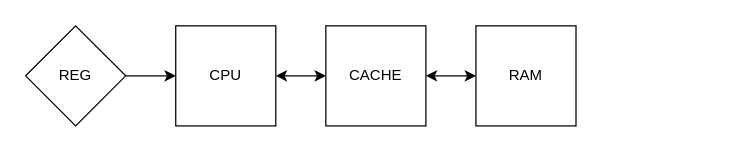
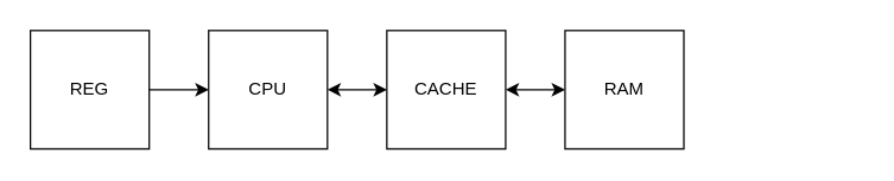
  <mxCell id="0" />
  <mxCell id="1" parent="0" />
  <mxCell id="2" value="" style="group" vertex="1" connectable="0" parent="1"><mxGeometry x="20" y="20" width="560" height="80" as="geometry" /></mxCell>
- <mxCell id="3" value="REG" style="rhombus;whiteSpace=wrap;html=1;" parent="2" vertex="1"><mxGeometry width="80" height="80" as="geometry" /></mxCell>
+ <mxCell id="3" value="REG" style="rounded=0;whiteSpace=wrap;html=1;" parent="2" vertex="1"><mxGeometry width="80" height="80" as="geometry" /></mxCell>
  <mxCell id="4" value="CPU" style="rounded=0;whiteSpace=wrap;html=1;" parent="2" vertex="1"><mxGeometry x="120" width="80" height="80" as="geometry" /></mxCell>
  <mxCell id="5" style="edgeStyle=none;html=1;exitX=1;exitY=0.5;exitDx=0;exitDy=0;entryX=0;entryY=0.5;entryDx=0;entryDy=0;" parent="2" source="3" target="4" edge="1"><mxGeometry relative="1" as="geometry" /></mxCell>
  <mxCell id="6" value="CACHE" style="rounded=0;whiteSpace=wrap;html=1;" parent="2" vertex="1"><mxGeometry x="240" width="80" height="80" as="geometry" /></mxCell>
  <mxCell id="7" style="edgeStyle=none;html=1;exitX=1;exitY=0.5;exitDx=0;exitDy=0;entryX=0;entryY=0.5;entryDx=0;entryDy=0;startArrow=classic;startFill=1;" parent="2" source="4" target="6" edge="1"><mxGeometry relative="1" as="geometry" /></mxCell>
  <mxCell id="8" value="RAM" style="rounded=0;whiteSpace=wrap;html=1;" parent="2" vertex="1"><mxGeometry x="360" width="80" height="80" as="geometry" /></mxCell>
  <mxCell id="9" style="edgeStyle=none;html=1;exitX=1;exitY=0.5;exitDx=0;exitDy=0;entryX=0;entryY=0.5;entryDx=0;entryDy=0;startArrow=classic;startFill=1;" parent="2" source="6" target="8" edge="1"><mxGeometry relative="1" as="geometry" /></mxCell>
